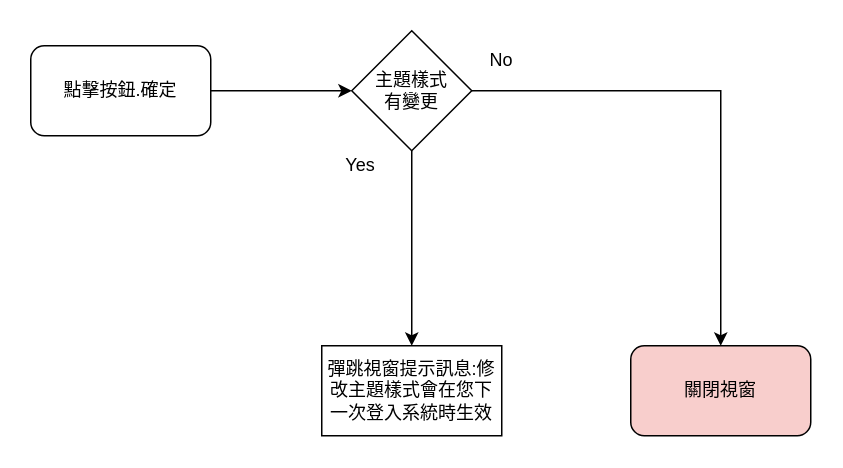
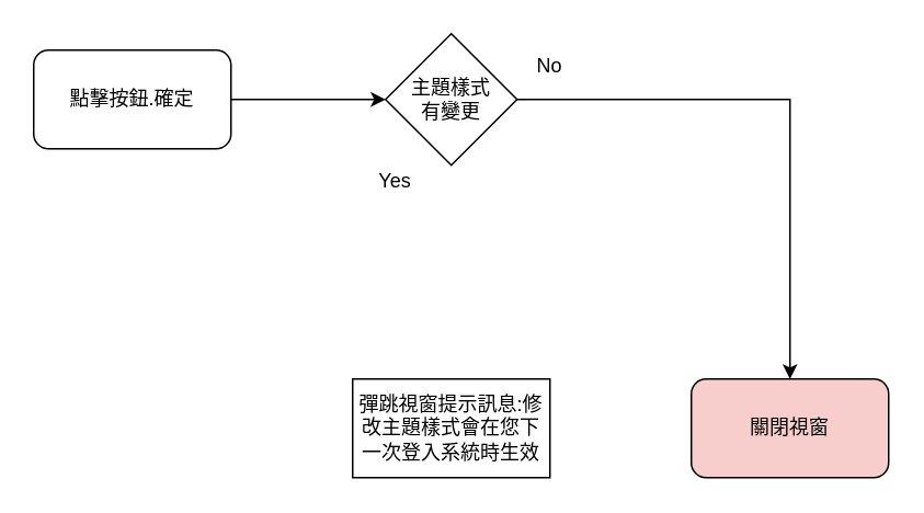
  <mxCell id="0" />
  <mxCell id="1" parent="0" />
  <mxCell id="2" style="edgeStyle=orthogonalEdgeStyle;rounded=0;orthogonalLoop=1;jettySize=auto;html=1;" edge="1" parent="1" source="3" target="6"><mxGeometry relative="1" as="geometry" /></mxCell>
  <mxCell id="3" value="點擊按鈕.確定" style="rounded=1;whiteSpace=wrap;html=1;" vertex="1" parent="1"><mxGeometry x="20" y="30" width="120" height="60" as="geometry" /></mxCell>
  <mxCell id="4" style="edgeStyle=orthogonalEdgeStyle;rounded=0;orthogonalLoop=1;jettySize=auto;html=1;" edge="1" parent="1" source="6" target="7"><mxGeometry relative="1" as="geometry" /></mxCell>
- <mxCell id="5" value="" style="edgeStyle=orthogonalEdgeStyle;rounded=0;orthogonalLoop=1;jettySize=auto;html=1;" edge="1" parent="1" source="6" target="8"><mxGeometry relative="1" as="geometry" /></mxCell>
  <mxCell id="6" value="主題樣式&lt;br&gt;有變更" style="rhombus;whiteSpace=wrap;html=1;" vertex="1" parent="1"><mxGeometry x="234" y="20" width="80" height="80" as="geometry" /></mxCell>
  <mxCell id="7" value="關閉視窗" style="rounded=1;whiteSpace=wrap;html=1;fillColor=#f8cecc;" vertex="1" parent="1"><mxGeometry x="420" y="230" width="120" height="60" as="geometry" /></mxCell>
  <mxCell id="8" value="&lt;div&gt;彈跳視窗提示訊息:&lt;span&gt;修改主題樣式會在您下一次登入系統時生效&lt;/span&gt;&lt;/div&gt;" style="whiteSpace=wrap;html=1;" vertex="1" parent="1"><mxGeometry x="214" y="230" width="120" height="60" as="geometry" /></mxCell>
  <mxCell id="9" value="Yes" style="text;html=1;strokeColor=none;fillColor=none;align=center;verticalAlign=middle;whiteSpace=wrap;rounded=0;" vertex="1" parent="1"><mxGeometry x="220" y="100" width="40" height="20" as="geometry" /></mxCell>
  <mxCell id="10" value="No" style="text;html=1;strokeColor=none;fillColor=none;align=center;verticalAlign=middle;whiteSpace=wrap;rounded=0;" vertex="1" parent="1"><mxGeometry x="314" y="30" width="40" height="20" as="geometry" /></mxCell>
